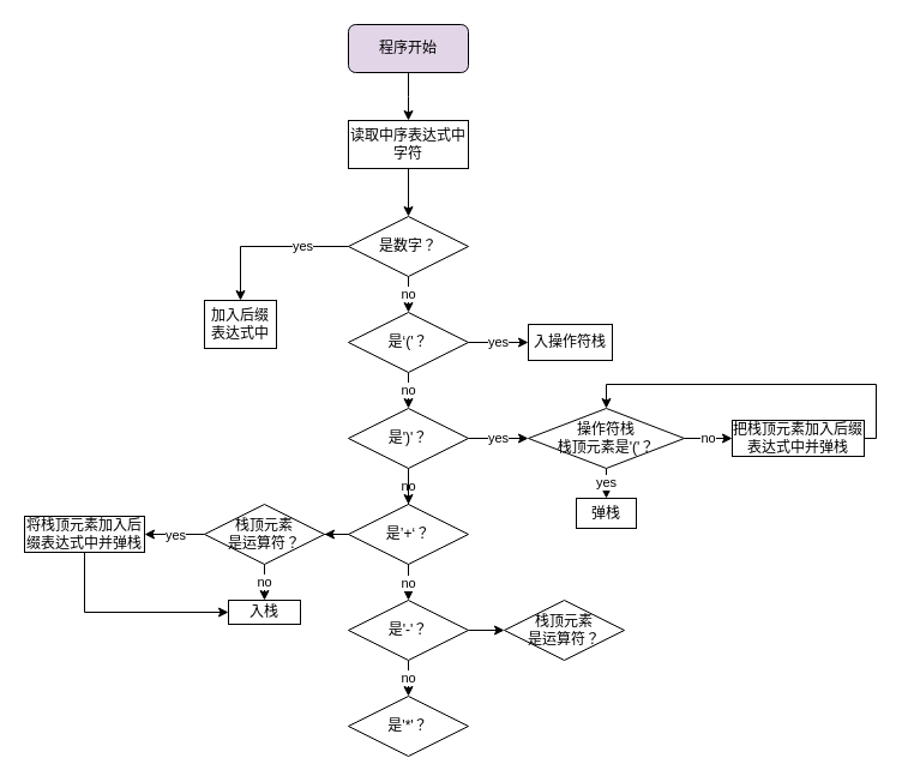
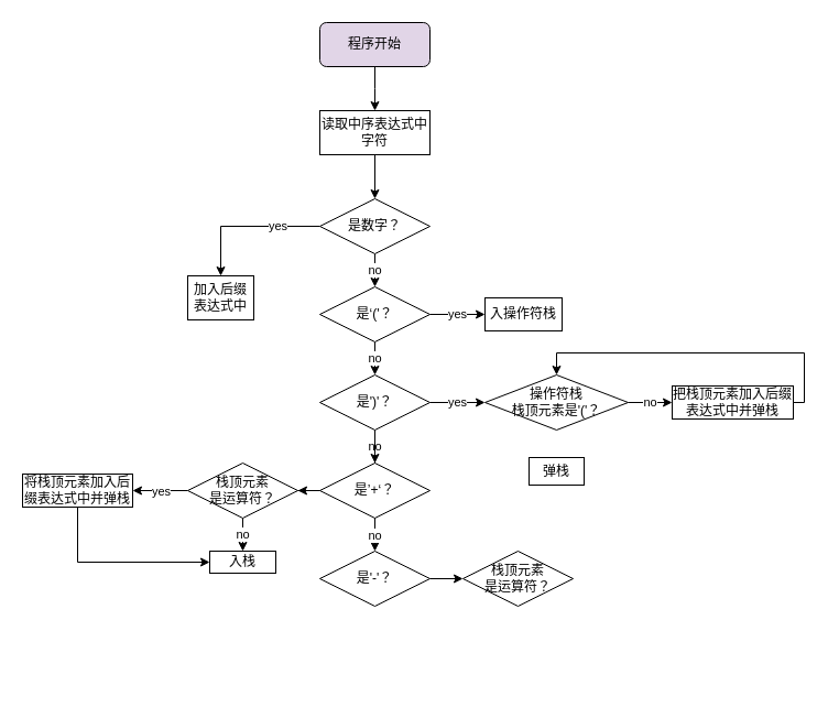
  <mxCell id="0" />
  <mxCell id="1" parent="0" />
  <mxCell id="2" style="edgeStyle=orthogonalEdgeStyle;rounded=0;orthogonalLoop=1;jettySize=auto;html=1;exitX=0.5;exitY=1;exitDx=0;exitDy=0;" edge="1" parent="1" source="3"><mxGeometry relative="1" as="geometry"><mxPoint x="340" y="100" as="targetPoint" /></mxGeometry></mxCell>
  <mxCell id="3" value="程序开始" style="rounded=1;whiteSpace=wrap;html=1;fillColor=#e1d5e7;" vertex="1" parent="1"><mxGeometry x="290" y="20" width="100" height="40" as="geometry" /></mxCell>
  <mxCell id="4" style="edgeStyle=orthogonalEdgeStyle;rounded=0;orthogonalLoop=1;jettySize=auto;html=1;exitX=0.5;exitY=1;exitDx=0;exitDy=0;entryX=0.5;entryY=0;entryDx=0;entryDy=0;" edge="1" parent="1" source="5" target="8"><mxGeometry relative="1" as="geometry" /></mxCell>
  <mxCell id="5" value="读取中序表达式中字符" style="rounded=0;whiteSpace=wrap;html=1;" vertex="1" parent="1"><mxGeometry x="290" y="100" width="100" height="40" as="geometry" /></mxCell>
  <mxCell id="6" value="no" style="edgeStyle=orthogonalEdgeStyle;rounded=0;orthogonalLoop=1;jettySize=auto;html=1;exitX=0.5;exitY=1;exitDx=0;exitDy=0;" edge="1" parent="1" source="8"><mxGeometry relative="1" as="geometry"><mxPoint x="340" y="260" as="targetPoint" /></mxGeometry></mxCell>
  <mxCell id="7" value="yes" style="edgeStyle=orthogonalEdgeStyle;rounded=0;orthogonalLoop=1;jettySize=auto;html=1;exitX=0;exitY=0.5;exitDx=0;exitDy=0;" edge="1" parent="1" source="8"><mxGeometry x="-0.442" relative="1" as="geometry"><mxPoint x="200" y="250" as="targetPoint" /><Array as="points"><mxPoint x="200" y="205" /><mxPoint x="200" y="250" /></Array><mxPoint as="offset" /></mxGeometry></mxCell>
  <mxCell id="8" value="是数字？" style="rhombus;whiteSpace=wrap;html=1;" vertex="1" parent="1"><mxGeometry x="290" y="180" width="100" height="50" as="geometry" /></mxCell>
  <mxCell id="9" value="no" style="edgeStyle=orthogonalEdgeStyle;rounded=0;orthogonalLoop=1;jettySize=auto;html=1;exitX=0.5;exitY=1;exitDx=0;exitDy=0;" edge="1" parent="1" source="11"><mxGeometry relative="1" as="geometry"><mxPoint x="340" y="340" as="targetPoint" /></mxGeometry></mxCell>
  <mxCell id="10" value="yes" style="edgeStyle=orthogonalEdgeStyle;rounded=0;orthogonalLoop=1;jettySize=auto;html=1;exitX=1;exitY=0.5;exitDx=0;exitDy=0;entryX=0;entryY=0.5;entryDx=0;entryDy=0;" edge="1" parent="1" source="11" target="23"><mxGeometry relative="1" as="geometry"><mxPoint x="430" y="285" as="targetPoint" /></mxGeometry></mxCell>
  <mxCell id="11" value="是‘('？" style="rhombus;whiteSpace=wrap;html=1;" vertex="1" parent="1"><mxGeometry x="290" y="260" width="100" height="50" as="geometry" /></mxCell>
  <mxCell id="12" value="no" style="edgeStyle=orthogonalEdgeStyle;rounded=0;orthogonalLoop=1;jettySize=auto;html=1;exitX=0.5;exitY=1;exitDx=0;exitDy=0;" edge="1" parent="1" source="16"><mxGeometry relative="1" as="geometry"><mxPoint x="340" y="420" as="targetPoint" /></mxGeometry></mxCell>
  <mxCell id="13" value="no" style="edgeStyle=orthogonalEdgeStyle;rounded=0;orthogonalLoop=1;jettySize=auto;html=1;" edge="1" parent="1" source="16" target="21"><mxGeometry relative="1" as="geometry" /></mxCell>
  <mxCell id="14" value="no" style="edgeLabel;html=1;align=center;verticalAlign=middle;resizable=0;points=[];" vertex="1" connectable="0" parent="13"><mxGeometry x="0.72" y="-1" relative="1" as="geometry"><mxPoint as="offset" /></mxGeometry></mxCell>
  <mxCell id="15" value="yes" style="edgeStyle=orthogonalEdgeStyle;rounded=0;orthogonalLoop=1;jettySize=auto;html=1;exitX=1;exitY=0.5;exitDx=0;exitDy=0;" edge="1" parent="1" source="16"><mxGeometry relative="1" as="geometry"><mxPoint x="440" y="365" as="targetPoint" /></mxGeometry></mxCell>
  <mxCell id="16" value="是')'？" style="rhombus;whiteSpace=wrap;html=1;" vertex="1" parent="1"><mxGeometry x="290" y="340" width="100" height="50" as="geometry" /></mxCell>
  <mxCell id="17" style="edgeStyle=orthogonalEdgeStyle;rounded=0;orthogonalLoop=1;jettySize=auto;html=1;exitX=0;exitY=0.5;exitDx=0;exitDy=0;" edge="1" parent="1" source="18" target="33"><mxGeometry relative="1" as="geometry"><mxPoint x="260" y="445" as="targetPoint" /></mxGeometry></mxCell>
  <mxCell id="18" value="是’+‘？" style="rhombus;whiteSpace=wrap;html=1;" vertex="1" parent="1"><mxGeometry x="290" y="420" width="100" height="50" as="geometry" /></mxCell>
- <mxCell id="19" value="no" style="edgeStyle=orthogonalEdgeStyle;rounded=0;orthogonalLoop=1;jettySize=auto;html=1;" edge="1" parent="1" source="21" target="22"><mxGeometry relative="1" as="geometry" /></mxCell>
  <mxCell id="20" style="edgeStyle=orthogonalEdgeStyle;rounded=0;orthogonalLoop=1;jettySize=auto;html=1;exitX=1;exitY=0.5;exitDx=0;exitDy=0;" edge="1" parent="1" source="21"><mxGeometry relative="1" as="geometry"><mxPoint x="420" y="525" as="targetPoint" /></mxGeometry></mxCell>
  <mxCell id="21" value="是'-'？" style="rhombus;whiteSpace=wrap;html=1;" vertex="1" parent="1"><mxGeometry x="290" y="500" width="100" height="50" as="geometry" /></mxCell>
- <mxCell id="22" value="是'*'？" style="rhombus;whiteSpace=wrap;html=1;" vertex="1" parent="1"><mxGeometry x="290" y="580" width="100" height="50" as="geometry" /></mxCell>
  <mxCell id="23" value="入操作符栈" style="rounded=0;whiteSpace=wrap;html=1;" vertex="1" parent="1"><mxGeometry x="440" y="270" width="70" height="30" as="geometry" /></mxCell>
- <mxCell id="24" value="yes" style="edgeStyle=orthogonalEdgeStyle;rounded=0;orthogonalLoop=1;jettySize=auto;html=1;exitX=0.5;exitY=1;exitDx=0;exitDy=0;" edge="1" parent="1" source="26" target="27"><mxGeometry relative="1" as="geometry"><mxPoint x="505" y="410" as="targetPoint" /></mxGeometry></mxCell>
  <mxCell id="25" value="no" style="edgeStyle=orthogonalEdgeStyle;rounded=0;orthogonalLoop=1;jettySize=auto;html=1;exitX=1;exitY=0.5;exitDx=0;exitDy=0;" edge="1" parent="1" source="26" target="29"><mxGeometry relative="1" as="geometry"><mxPoint x="590" y="365" as="targetPoint" /></mxGeometry></mxCell>
  <mxCell id="26" value="操作符栈&lt;br&gt;栈顶元素是'('？" style="rhombus;whiteSpace=wrap;html=1;" vertex="1" parent="1"><mxGeometry x="440" y="340" width="130" height="50" as="geometry" /></mxCell>
  <mxCell id="27" value="弹栈" style="rounded=0;whiteSpace=wrap;html=1;" vertex="1" parent="1"><mxGeometry x="480" y="415" width="50" height="25" as="geometry" /></mxCell>
  <mxCell id="28" style="edgeStyle=orthogonalEdgeStyle;rounded=0;orthogonalLoop=1;jettySize=auto;html=1;exitX=1;exitY=0.5;exitDx=0;exitDy=0;entryX=0.5;entryY=0;entryDx=0;entryDy=0;" edge="1" parent="1" source="29" target="26"><mxGeometry relative="1" as="geometry"><mxPoint x="500" y="310" as="targetPoint" /><Array as="points"><mxPoint x="730" y="365" /><mxPoint x="730" y="320" /><mxPoint x="505" y="320" /></Array></mxGeometry></mxCell>
  <mxCell id="29" value="把栈顶元素加入后缀表达式中并弹栈" style="rounded=0;whiteSpace=wrap;html=1;" vertex="1" parent="1"><mxGeometry x="610" y="350" width="110" height="30" as="geometry" /></mxCell>
  <mxCell id="30" value="加入后缀表达式中" style="rounded=0;whiteSpace=wrap;html=1;" vertex="1" parent="1"><mxGeometry x="170" y="250" width="60" height="40" as="geometry" /></mxCell>
  <mxCell id="31" value="no" style="edgeStyle=orthogonalEdgeStyle;rounded=0;orthogonalLoop=1;jettySize=auto;html=1;exitX=0.5;exitY=1;exitDx=0;exitDy=0;entryX=0.5;entryY=0;entryDx=0;entryDy=0;" edge="1" parent="1" source="33" target="34"><mxGeometry relative="1" as="geometry"><mxPoint x="210" y="500" as="targetPoint" /></mxGeometry></mxCell>
  <mxCell id="32" value="yes" style="edgeStyle=orthogonalEdgeStyle;rounded=0;orthogonalLoop=1;jettySize=auto;html=1;exitX=0;exitY=0.5;exitDx=0;exitDy=0;" edge="1" parent="1" source="33"><mxGeometry relative="1" as="geometry"><mxPoint x="120" y="445" as="targetPoint" /></mxGeometry></mxCell>
  <mxCell id="33" value="栈顶元素&lt;br&gt;是运算符？" style="rhombus;whiteSpace=wrap;html=1;" vertex="1" parent="1"><mxGeometry x="170" y="420" width="100" height="50" as="geometry" /></mxCell>
  <mxCell id="34" value="入栈" style="rounded=0;whiteSpace=wrap;html=1;" vertex="1" parent="1"><mxGeometry x="190" y="500" width="60" height="20" as="geometry" /></mxCell>
  <mxCell id="35" style="edgeStyle=orthogonalEdgeStyle;rounded=0;orthogonalLoop=1;jettySize=auto;html=1;exitX=0.5;exitY=1;exitDx=0;exitDy=0;entryX=0;entryY=0.5;entryDx=0;entryDy=0;" edge="1" parent="1" source="36" target="34"><mxGeometry relative="1" as="geometry"><mxPoint x="70" y="520" as="targetPoint" /></mxGeometry></mxCell>
  <mxCell id="36" value="将栈顶元素加入后缀表达式中并弹栈" style="rounded=0;whiteSpace=wrap;html=1;" vertex="1" parent="1"><mxGeometry x="20" y="430" width="100" height="30" as="geometry" /></mxCell>
  <mxCell id="37" value="栈顶元素&lt;br&gt;是运算符？" style="rhombus;whiteSpace=wrap;html=1;" vertex="1" parent="1"><mxGeometry x="420" y="500" width="100" height="50" as="geometry" /></mxCell>
